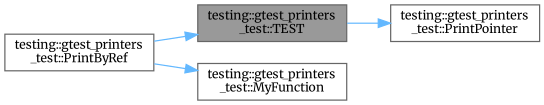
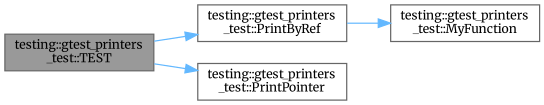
  digraph {
    fontname=Merriweather
    rankdir=LR
    node [color=grey40 fillcolor=white fontname=Merriweather fontsize=10 shape=box style=filled]
    edge [color=steelblue1 fontname=Merriweather fontsize=10 labelfontname=Helvetica labelfontsize=10 style=solid]
    n1 [color=gray40 fillcolor=grey60 fontcolor=black height=0.2 label="testing::gtest_printers\l_test::TEST" width=0.4]
    n2 [height=0.2 label="testing::gtest_printers\l_test::PrintByRef" width=0.4]
    n3 [height=0.2 label="testing::gtest_printers\l_test::PrintPointer" width=0.4]
    n4 [height=0.2 label="testing::gtest_printers\l_test::MyFunction" width=0.4]
-   n2 -> n1
+   n1 -> n2
    n1 -> n3
    n2 -> n4
  }
